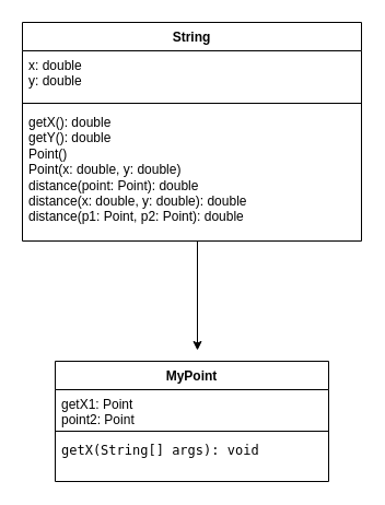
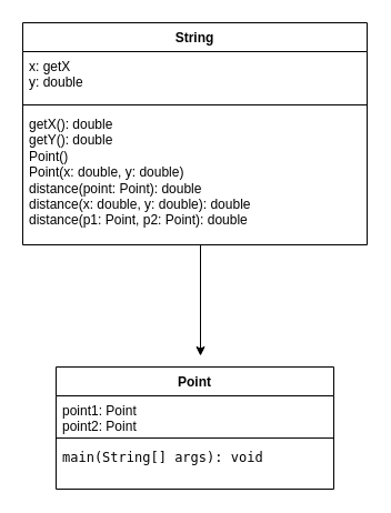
  <mxCell id="0" />
  <mxCell id="1" parent="0" />
  <mxCell id="2" value="String" style="swimlane;fontStyle=1;align=center;verticalAlign=top;childLayout=stackLayout;horizontal=1;startSize=26;horizontalStack=0;resizeParent=1;resizeParentMax=0;resizeLast=0;collapsible=1;marginBottom=0;whiteSpace=wrap;html=1;" vertex="1" parent="1"><mxGeometry x="20" y="20" width="310" height="200" as="geometry" /></mxCell>
- <mxCell id="3" value="&lt;div&gt;x: double&lt;/div&gt;&lt;div&gt;y: double&lt;/div&gt;" style="text;strokeColor=none;fillColor=none;align=left;verticalAlign=top;spacingLeft=4;spacingRight=4;overflow=hidden;rotatable=0;points=[[0,0.5],[1,0.5]];portConstraint=eastwest;whiteSpace=wrap;html=1;" vertex="1" parent="2"><mxGeometry y="26" width="310" height="44" as="geometry" /></mxCell>
+ <mxCell id="3" value="&lt;div&gt;x: getX&lt;/div&gt;&lt;div&gt;y: double&lt;/div&gt;" style="text;strokeColor=none;fillColor=none;align=left;verticalAlign=top;spacingLeft=4;spacingRight=4;overflow=hidden;rotatable=0;points=[[0,0.5],[1,0.5]];portConstraint=eastwest;whiteSpace=wrap;html=1;" vertex="1" parent="2"><mxGeometry y="26" width="310" height="44" as="geometry" /></mxCell>
  <mxCell id="4" value="" style="line;strokeWidth=1;fillColor=none;align=left;verticalAlign=middle;spacingTop=-1;spacingLeft=3;spacingRight=3;rotatable=0;labelPosition=right;points=[];portConstraint=eastwest;strokeColor=inherit;" vertex="1" parent="2"><mxGeometry y="70" width="310" height="8" as="geometry" /></mxCell>
  <mxCell id="5" value="&lt;div&gt;getX(): double&lt;/div&gt;&lt;div&gt;getY(): double&lt;/div&gt;&lt;div&gt;Point()&lt;/div&gt;&lt;div&gt;Point(x: double, y: double)&lt;/div&gt;&lt;div&gt;distance(point: Point): double&lt;/div&gt;&lt;div&gt;distance(x: double, y: double): double&lt;/div&gt;&lt;div&gt;distance(p1: Point, p2: Point): double &lt;br&gt;&lt;/div&gt;&lt;div&gt;&lt;br&gt;&lt;/div&gt;&lt;div&gt;&lt;br&gt;&lt;/div&gt;" style="text;strokeColor=none;fillColor=none;align=left;verticalAlign=top;spacingLeft=4;spacingRight=4;overflow=hidden;rotatable=0;points=[[0,0.5],[1,0.5]];portConstraint=eastwest;whiteSpace=wrap;html=1;" vertex="1" parent="2"><mxGeometry y="78" width="310" height="122" as="geometry" /></mxCell>
  <mxCell id="6" value="" style="endArrow=classic;html=1;rounded=0;" edge="1" parent="1"><mxGeometry width="50" height="50" relative="1" as="geometry"><mxPoint x="180" y="220" as="sourcePoint" /><mxPoint x="180" y="320" as="targetPoint" /></mxGeometry></mxCell>
- <mxCell id="7" value="MyPoint" style="swimlane;fontStyle=1;align=center;verticalAlign=top;childLayout=stackLayout;horizontal=1;startSize=26;horizontalStack=0;resizeParent=1;resizeParentMax=0;resizeLast=0;collapsible=1;marginBottom=0;whiteSpace=wrap;html=1;" vertex="1" parent="1"><mxGeometry x="50" y="330" width="250" height="110" as="geometry" /></mxCell>
- <mxCell id="8" value="&lt;div&gt;getX1: Point&lt;/div&gt;&lt;div&gt;point2: Point&lt;br&gt;&lt;/div&gt;" style="text;strokeColor=none;fillColor=none;align=left;verticalAlign=top;spacingLeft=4;spacingRight=4;overflow=hidden;rotatable=0;points=[[0,0.5],[1,0.5]];portConstraint=eastwest;whiteSpace=wrap;html=1;" vertex="1" parent="7"><mxGeometry y="26" width="250" height="34" as="geometry" /></mxCell>
+ <mxCell id="7" value="Point" style="swimlane;fontStyle=1;align=center;verticalAlign=top;childLayout=stackLayout;horizontal=1;startSize=26;horizontalStack=0;resizeParent=1;resizeParentMax=0;resizeLast=0;collapsible=1;marginBottom=0;whiteSpace=wrap;html=1;" vertex="1" parent="1"><mxGeometry x="50" y="330" width="250" height="110" as="geometry" /></mxCell>
+ <mxCell id="8" value="&lt;div&gt;point1: Point&lt;/div&gt;&lt;div&gt;point2: Point&lt;br&gt;&lt;/div&gt;" style="text;strokeColor=none;fillColor=none;align=left;verticalAlign=top;spacingLeft=4;spacingRight=4;overflow=hidden;rotatable=0;points=[[0,0.5],[1,0.5]];portConstraint=eastwest;whiteSpace=wrap;html=1;" vertex="1" parent="7"><mxGeometry y="26" width="250" height="34" as="geometry" /></mxCell>
  <mxCell id="9" value="" style="line;strokeWidth=1;fillColor=none;align=left;verticalAlign=middle;spacingTop=-1;spacingLeft=3;spacingRight=3;rotatable=0;labelPosition=right;points=[];portConstraint=eastwest;strokeColor=inherit;" vertex="1" parent="7"><mxGeometry y="60" width="250" height="8" as="geometry" /></mxCell>
- <mxCell id="10" value="&lt;div&gt;&lt;code&gt;getX(String[] args): void&lt;br&gt;&lt;/code&gt;&lt;/div&gt;" style="text;strokeColor=none;fillColor=none;align=left;verticalAlign=top;spacingLeft=4;spacingRight=4;overflow=hidden;rotatable=0;points=[[0,0.5],[1,0.5]];portConstraint=eastwest;whiteSpace=wrap;html=1;" vertex="1" parent="7"><mxGeometry y="68" width="250" height="42" as="geometry" /></mxCell>
+ <mxCell id="10" value="&lt;div&gt;&lt;code&gt;main(String[] args): void&lt;br&gt;&lt;/code&gt;&lt;/div&gt;" style="text;strokeColor=none;fillColor=none;align=left;verticalAlign=top;spacingLeft=4;spacingRight=4;overflow=hidden;rotatable=0;points=[[0,0.5],[1,0.5]];portConstraint=eastwest;whiteSpace=wrap;html=1;" vertex="1" parent="7"><mxGeometry y="68" width="250" height="42" as="geometry" /></mxCell>
